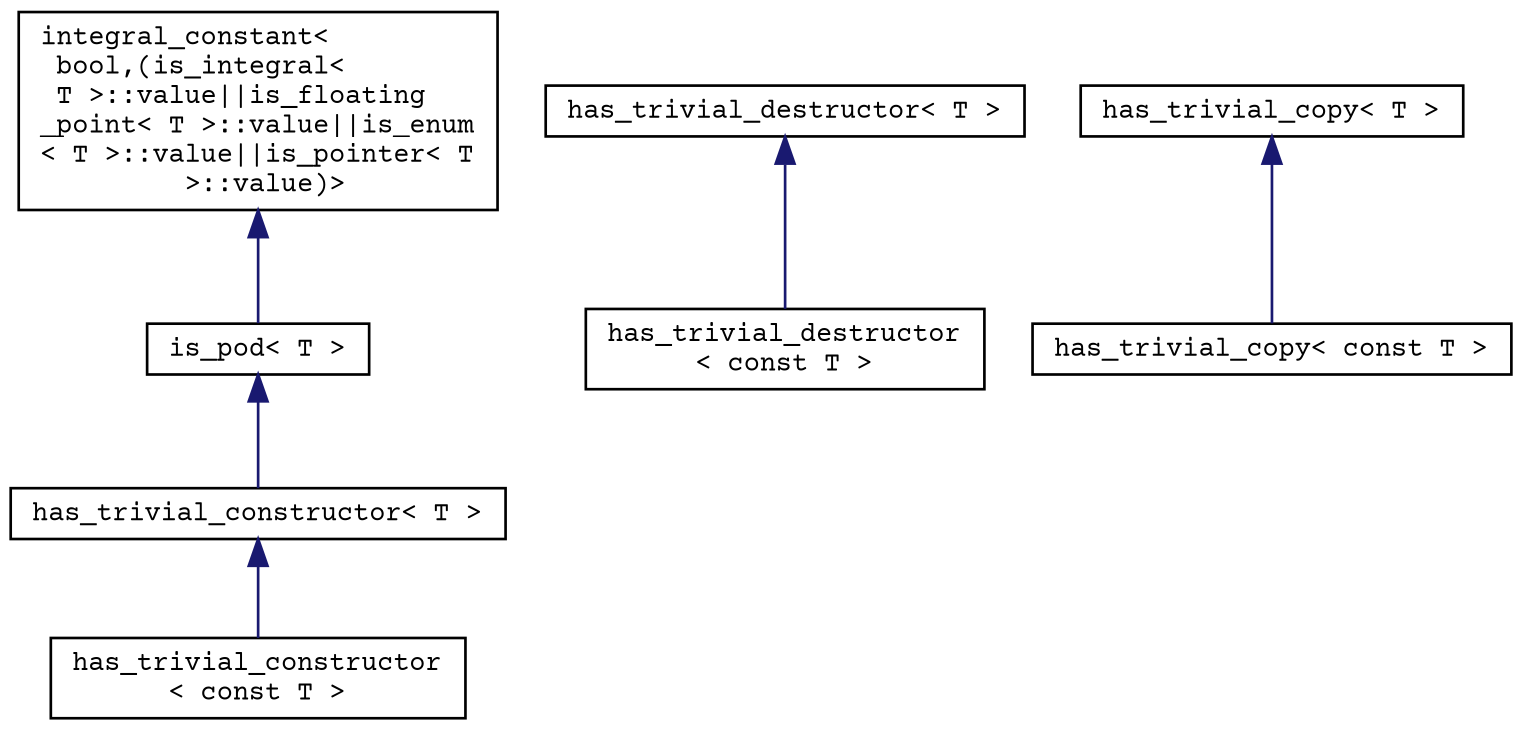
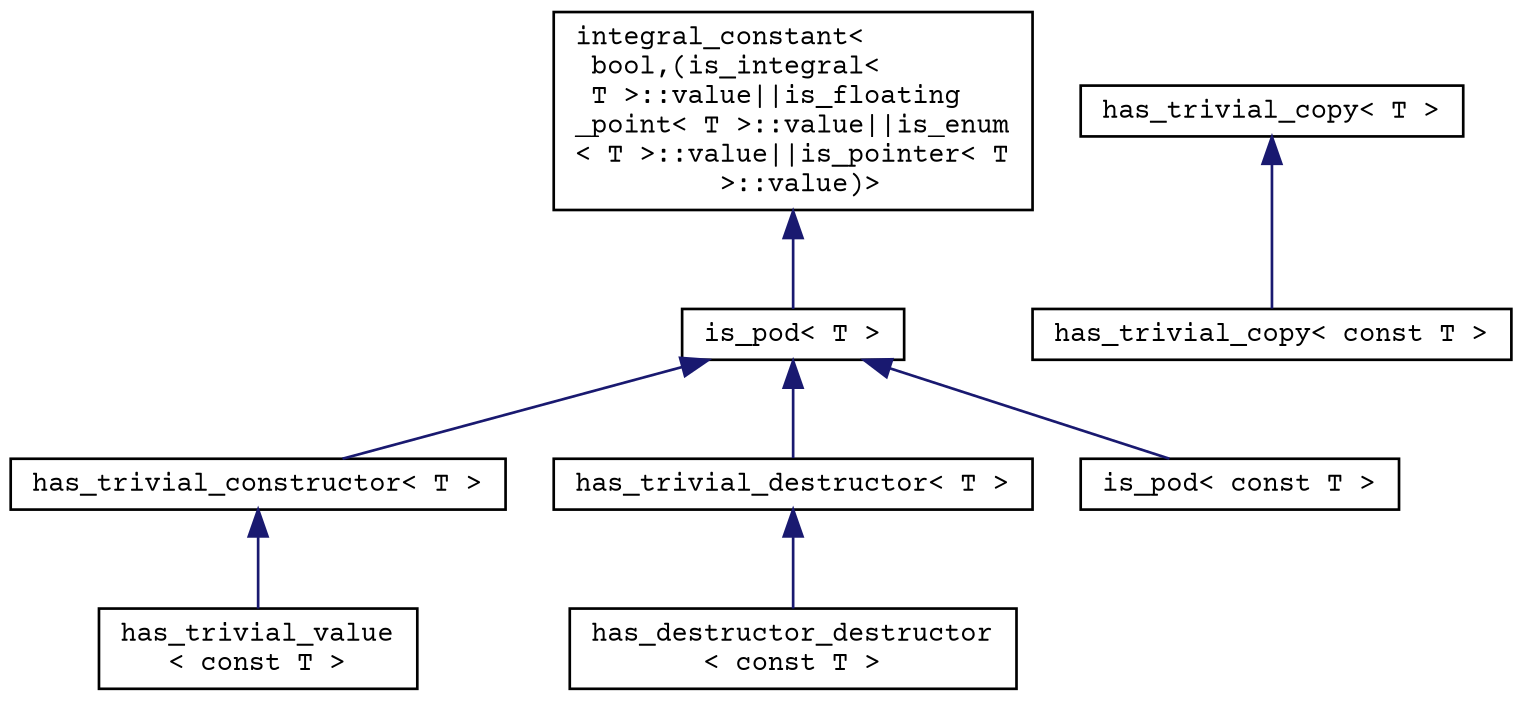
  digraph {
    fontname="Courier Prime"
    rankdir=TB
    node [color=black fillcolor=white fontname="Courier Prime" fontsize=10 shape=record style=filled]
    edge [color=midnightblue dir=back fontname="Courier Prime" fontsize=10 labelfontname=Helvetica labelfontsize=10 style=solid]
    n1 [height=0.2 label="integral_constant\<\l bool,(is_integral\<\l T \>::value\|\|is_floating\l_point\< T \>::value\|\|is_enum\l\< T \>::value\|\|is_pointer\< T\l \>::value)\>" width=0.4]
    n2 [height=0.2 label="is_pod\< T \>" width=0.4]
    n3 [height=0.2 label="has_trivial_constructor\< T \>" width=0.4]
    n4 [height=0.2 label="has_trivial_destructor\< T \>" width=0.4]
-   n6 [height=0.2 label="has_trivial_constructor\l\< const T \>" width=0.4]
+   n5 [height=0.2 label="is_pod\< const T \>" width=0.4]
+   n6 [height=0.2 label="has_trivial_value\l\< const T \>" width=0.4]
    n7 [height=0.2 label="has_trivial_copy\< T \>" width=0.4]
    n8 [height=0.2 label="has_trivial_copy\< const T \>" width=0.4]
-   n9 [height=0.2 label="has_trivial_destructor\l\< const T \>" width=0.4]
+   n9 [height=0.2 label="has_destructor_destructor\l\< const T \>" width=0.4]
    n1 -> n2
    n2 -> n3
+   n2 -> n4
+   n2 -> n5
    n3 -> n6
    n4 -> n9
    n7 -> n8
  }
